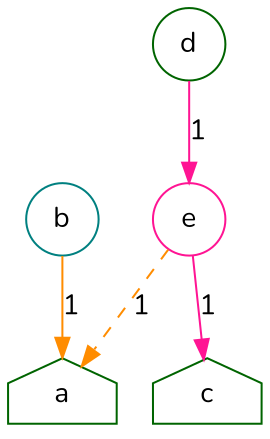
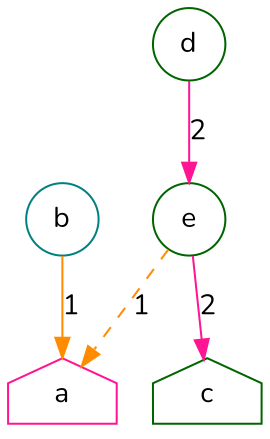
  digraph {
    fontname=Nunito
    node [color=deeppink fontname=Nunito shape=circle]
    edge [color=darkorange fontname=Nunito style=solid]
    b [color=teal]
-   a [color=darkgreen shape=house]
+   a [shape=house]
    d [color=darkgreen]
-   e
+   e [color=darkgreen]
    c [color=darkgreen shape=house]
    b -> a [label=1]
-   d -> e [color=deeppink label=1]
+   d -> e [color=deeppink label=2]
    e -> a [label=1 style=dashed]
-   e -> c [color=deeppink label=1]
+   e -> c [color=deeppink label=2]
  }
